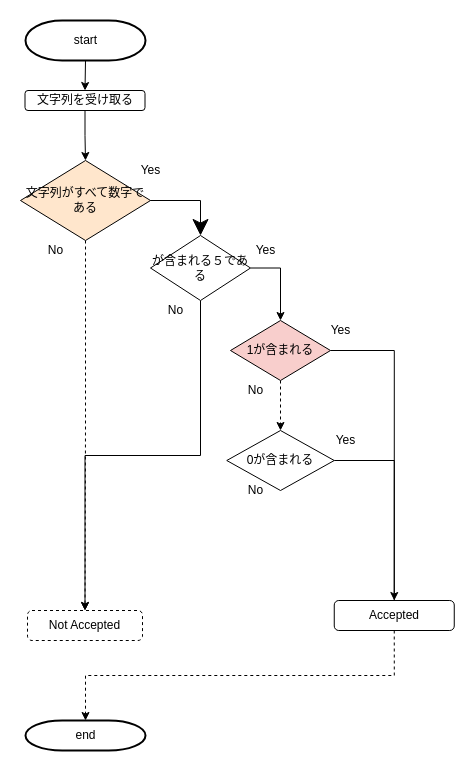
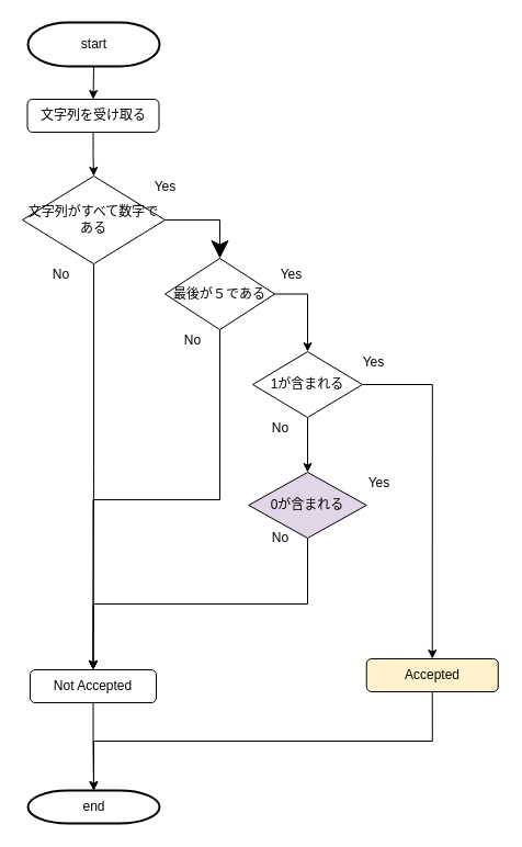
  <mxCell id="0" />
  <mxCell id="1" parent="0" />
  <mxCell id="2" style="edgeStyle=orthogonalEdgeStyle;rounded=0;orthogonalLoop=1;jettySize=auto;html=1;exitX=0.5;exitY=1;exitDx=0;exitDy=0;exitPerimeter=0;entryX=0.5;entryY=0;entryDx=0;entryDy=0;" edge="1" parent="1" source="3" target="6"><mxGeometry relative="1" as="geometry" /></mxCell>
  <mxCell id="3" value="start" style="shape=mxgraph.flowchart.terminator;strokeWidth=2;gradientColor=none;gradientDirection=north;fontStyle=0;html=1;" parent="1" vertex="1"><mxGeometry x="25" y="20" width="120" height="40" as="geometry" /></mxCell>
  <mxCell id="4" value="end" style="shape=mxgraph.flowchart.terminator;strokeWidth=2;gradientColor=none;gradientDirection=north;fontStyle=0;html=1;" parent="1" vertex="1"><mxGeometry x="25" y="720" width="120" height="30" as="geometry" /></mxCell>
  <mxCell id="5" style="edgeStyle=orthogonalEdgeStyle;rounded=0;orthogonalLoop=1;jettySize=auto;html=1;exitX=0.5;exitY=1;exitDx=0;exitDy=0;entryX=0.5;entryY=0;entryDx=0;entryDy=0;" edge="1" parent="1" source="6" target="9"><mxGeometry relative="1" as="geometry" /></mxCell>
- <mxCell id="6" value="文字列を受け取る" style="rounded=1;whiteSpace=wrap;html=1;hachureGap=4;" parent="1" vertex="1"><mxGeometry x="24.5" y="90" width="120" height="20" as="geometry" /></mxCell>
+ <mxCell id="6" value="文字列を受け取る" style="rounded=1;whiteSpace=wrap;html=1;hachureGap=4;" parent="1" vertex="1"><mxGeometry x="24.5" y="90" width="120" height="30" as="geometry" /></mxCell>
  <mxCell id="7" style="edgeStyle=none;curved=1;rounded=0;orthogonalLoop=1;jettySize=auto;html=1;exitX=1;exitY=0.5;exitDx=0;exitDy=0;endArrow=open;startSize=14;endSize=14;sourcePerimeterSpacing=8;targetPerimeterSpacing=8;" parent="1" source="9" edge="1"><mxGeometry relative="1" as="geometry"><mxPoint x="102" y="200" as="targetPoint" /></mxGeometry></mxCell>
- <mxCell id="8" style="edgeStyle=orthogonalEdgeStyle;rounded=0;orthogonalLoop=1;jettySize=auto;html=1;exitX=0.5;exitY=1;exitDx=0;exitDy=0;entryX=0.5;entryY=0;entryDx=0;entryDy=0;dashed=1;" edge="1" parent="1" source="9" target="20"><mxGeometry relative="1" as="geometry" /></mxCell>
- <mxCell id="9" value="文字列がすべて数字である" style="rhombus;whiteSpace=wrap;html=1;hachureGap=4;fillColor=#ffe6cc;" parent="1" vertex="1"><mxGeometry x="20" y="160" width="130" height="80" as="geometry" /></mxCell>
+ <mxCell id="8" style="edgeStyle=orthogonalEdgeStyle;rounded=0;orthogonalLoop=1;jettySize=auto;html=1;exitX=0.5;exitY=1;exitDx=0;exitDy=0;entryX=0.5;entryY=0;entryDx=0;entryDy=0;" edge="1" parent="1" source="9" target="20"><mxGeometry relative="1" as="geometry" /></mxCell>
+ <mxCell id="9" value="文字列がすべて数字である" style="rhombus;whiteSpace=wrap;html=1;hachureGap=4;" parent="1" vertex="1"><mxGeometry x="20" y="160" width="130" height="80" as="geometry" /></mxCell>
  <mxCell id="10" style="edgeStyle=orthogonalEdgeStyle;rounded=0;orthogonalLoop=1;jettySize=auto;html=1;exitX=1;exitY=0.5;exitDx=0;exitDy=0;" edge="1" parent="1" source="12" target="18"><mxGeometry relative="1" as="geometry" /></mxCell>
  <mxCell id="11" style="edgeStyle=orthogonalEdgeStyle;rounded=0;orthogonalLoop=1;jettySize=auto;html=1;exitX=0.5;exitY=1;exitDx=0;exitDy=0;entryX=0.5;entryY=0;entryDx=0;entryDy=0;" edge="1" parent="1" source="12" target="20"><mxGeometry relative="1" as="geometry" /></mxCell>
- <mxCell id="12" value="が含まれる５である" style="rhombus;whiteSpace=wrap;html=1;hachureGap=4;" parent="1" vertex="1"><mxGeometry x="150" y="235" width="100" height="65" as="geometry" /></mxCell>
- <mxCell id="13" style="edgeStyle=orthogonalEdgeStyle;rounded=0;orthogonalLoop=1;jettySize=auto;html=1;exitX=1;exitY=0.5;exitDx=0;exitDy=0;entryX=0.5;entryY=0;entryDx=0;entryDy=0;" edge="1" parent="1" source="15" target="23"><mxGeometry relative="1" as="geometry"><mxPoint x="410" y="459.857" as="targetPoint" /></mxGeometry></mxCell>
- <mxCell id="15" value="0が含まれる" style="rhombus;whiteSpace=wrap;html=1;hachureGap=4;" parent="1" vertex="1"><mxGeometry x="226.25" y="430" width="107.5" height="60" as="geometry" /></mxCell>
- <mxCell id="16" style="edgeStyle=orthogonalEdgeStyle;rounded=0;orthogonalLoop=1;jettySize=auto;html=1;exitX=0.5;exitY=1;exitDx=0;exitDy=0;entryX=0.5;entryY=0;entryDx=0;entryDy=0;dashed=1;" edge="1" parent="1" source="18" target="15"><mxGeometry relative="1" as="geometry" /></mxCell>
- <mxCell id="17" style="edgeStyle=orthogonalEdgeStyle;rounded=0;orthogonalLoop=1;jettySize=auto;html=1;exitX=1;exitY=0.5;exitDx=0;exitDy=0;entryX=0.5;entryY=0;entryDx=0;entryDy=0;endArrow=none;" edge="1" parent="1" source="18" target="23"><mxGeometry relative="1" as="geometry" /></mxCell>
- <mxCell id="18" value="1が含まれる" style="rhombus;whiteSpace=wrap;html=1;hachureGap=4;fillColor=#f8cecc;" parent="1" vertex="1"><mxGeometry x="230" y="320" width="100" height="60" as="geometry" /></mxCell>
- <mxCell id="20" value="Not Accepted" style="rounded=1;whiteSpace=wrap;html=1;hachureGap=4;dashed=1;" parent="1" vertex="1"><mxGeometry x="27" y="610" width="115" height="30" as="geometry" /></mxCell>
+ <mxCell id="12" value="最後が５である" style="rhombus;whiteSpace=wrap;html=1;hachureGap=4;" parent="1" vertex="1"><mxGeometry x="150" y="235" width="100" height="65" as="geometry" /></mxCell>
+ <mxCell id="14" style="edgeStyle=orthogonalEdgeStyle;rounded=0;orthogonalLoop=1;jettySize=auto;html=1;exitX=0.5;exitY=1;exitDx=0;exitDy=0;" edge="1" parent="1" source="15" target="20"><mxGeometry relative="1" as="geometry" /></mxCell>
+ <mxCell id="15" value="0が含まれる" style="rhombus;whiteSpace=wrap;html=1;hachureGap=4;fillColor=#e1d5e7;" parent="1" vertex="1"><mxGeometry x="226.25" y="430" width="107.5" height="60" as="geometry" /></mxCell>
+ <mxCell id="16" style="edgeStyle=orthogonalEdgeStyle;rounded=0;orthogonalLoop=1;jettySize=auto;html=1;exitX=0.5;exitY=1;exitDx=0;exitDy=0;entryX=0.5;entryY=0;entryDx=0;entryDy=0;" edge="1" parent="1" source="18" target="15"><mxGeometry relative="1" as="geometry" /></mxCell>
+ <mxCell id="17" style="edgeStyle=orthogonalEdgeStyle;rounded=0;orthogonalLoop=1;jettySize=auto;html=1;exitX=1;exitY=0.5;exitDx=0;exitDy=0;entryX=0.5;entryY=0;entryDx=0;entryDy=0;" edge="1" parent="1" source="18" target="23"><mxGeometry relative="1" as="geometry" /></mxCell>
+ <mxCell id="18" value="1が含まれる" style="rhombus;whiteSpace=wrap;html=1;hachureGap=4;" parent="1" vertex="1"><mxGeometry x="230" y="320" width="100" height="60" as="geometry" /></mxCell>
+ <mxCell id="19" style="edgeStyle=orthogonalEdgeStyle;rounded=0;orthogonalLoop=1;jettySize=auto;html=1;exitX=0.5;exitY=1;exitDx=0;exitDy=0;entryX=0.5;entryY=0;entryDx=0;entryDy=0;entryPerimeter=0;" edge="1" parent="1" source="20" target="4"><mxGeometry relative="1" as="geometry" /></mxCell>
+ <mxCell id="20" value="Not Accepted" style="rounded=1;whiteSpace=wrap;html=1;hachureGap=4;" parent="1" vertex="1"><mxGeometry x="27" y="610" width="115" height="30" as="geometry" /></mxCell>
  <mxCell id="21" value="" style="endArrow=classic;html=1;rounded=0;startSize=14;endSize=14;sourcePerimeterSpacing=8;targetPerimeterSpacing=8;exitX=1;exitY=0.5;exitDx=0;exitDy=0;entryX=0.5;entryY=0;entryDx=0;entryDy=0;edgeStyle=orthogonalEdgeStyle;" parent="1" source="9" target="12" edge="1"><mxGeometry width="50" height="50" relative="1" as="geometry"><mxPoint x="-100" y="280" as="sourcePoint" /><mxPoint x="-50" y="230" as="targetPoint" /></mxGeometry></mxCell>
- <mxCell id="22" style="edgeStyle=orthogonalEdgeStyle;rounded=0;orthogonalLoop=1;jettySize=auto;html=1;exitX=0.5;exitY=1;exitDx=0;exitDy=0;entryX=0.5;entryY=0;entryDx=0;entryDy=0;entryPerimeter=0;dashed=1;" edge="1" parent="1" source="23" target="4"><mxGeometry relative="1" as="geometry" /></mxCell>
- <mxCell id="23" value="Accepted" style="rounded=1;whiteSpace=wrap;html=1;hachureGap=4;" parent="1" vertex="1"><mxGeometry x="333.75" y="600" width="120" height="30" as="geometry" /></mxCell>
+ <mxCell id="22" style="edgeStyle=orthogonalEdgeStyle;rounded=0;orthogonalLoop=1;jettySize=auto;html=1;exitX=0.5;exitY=1;exitDx=0;exitDy=0;entryX=0.5;entryY=0;entryDx=0;entryDy=0;entryPerimeter=0;" edge="1" parent="1" source="23" target="4"><mxGeometry relative="1" as="geometry" /></mxCell>
+ <mxCell id="23" value="Accepted" style="rounded=1;whiteSpace=wrap;html=1;hachureGap=4;fillColor=#fff2cc;" parent="1" vertex="1"><mxGeometry x="333.75" y="600" width="120" height="30" as="geometry" /></mxCell>
  <mxCell id="24" value="Yes" style="text;html=1;align=center;verticalAlign=middle;resizable=0;points=[];autosize=1;strokeColor=none;fillColor=none;hachureGap=4;" parent="1" vertex="1"><mxGeometry x="135" y="160" width="30" height="20" as="geometry" /></mxCell>
  <mxCell id="25" value="Yes" style="text;html=1;align=center;verticalAlign=middle;resizable=0;points=[];autosize=1;strokeColor=none;fillColor=none;hachureGap=4;" parent="1" vertex="1"><mxGeometry x="325" y="320" width="30" height="20" as="geometry" /></mxCell>
  <mxCell id="26" value="Yes" style="text;html=1;align=center;verticalAlign=middle;resizable=0;points=[];autosize=1;strokeColor=none;fillColor=none;hachureGap=4;" parent="1" vertex="1"><mxGeometry x="250" y="240" width="30" height="20" as="geometry" /></mxCell>
  <mxCell id="27" value="Yes" style="text;html=1;align=center;verticalAlign=middle;resizable=0;points=[];autosize=1;strokeColor=none;fillColor=none;hachureGap=4;" parent="1" vertex="1"><mxGeometry x="330" y="430" width="30" height="20" as="geometry" /></mxCell>
  <mxCell id="28" value="No" style="text;html=1;align=center;verticalAlign=middle;resizable=0;points=[];autosize=1;strokeColor=none;fillColor=none;hachureGap=4;" parent="1" vertex="1"><mxGeometry x="40" y="240" width="30" height="20" as="geometry" /></mxCell>
  <mxCell id="29" value="No" style="text;html=1;align=center;verticalAlign=middle;resizable=0;points=[];autosize=1;strokeColor=none;fillColor=none;hachureGap=4;" parent="1" vertex="1"><mxGeometry x="240" y="380" width="30" height="20" as="geometry" /></mxCell>
  <mxCell id="30" value="No" style="text;html=1;align=center;verticalAlign=middle;resizable=0;points=[];autosize=1;strokeColor=none;fillColor=none;hachureGap=4;" parent="1" vertex="1"><mxGeometry x="240" y="480" width="30" height="20" as="geometry" /></mxCell>
  <mxCell id="31" style="edgeStyle=orthogonalEdgeStyle;rounded=0;orthogonalLoop=1;jettySize=auto;html=1;exitX=0.5;exitY=1;exitDx=0;exitDy=0;" edge="1" parent="1" source="20" target="20"><mxGeometry relative="1" as="geometry" /></mxCell>
  <mxCell id="32" value="No" style="text;html=1;align=center;verticalAlign=middle;resizable=0;points=[];autosize=1;strokeColor=none;fillColor=none;" vertex="1" parent="1"><mxGeometry x="160" y="300" width="30" height="20" as="geometry" /></mxCell>
